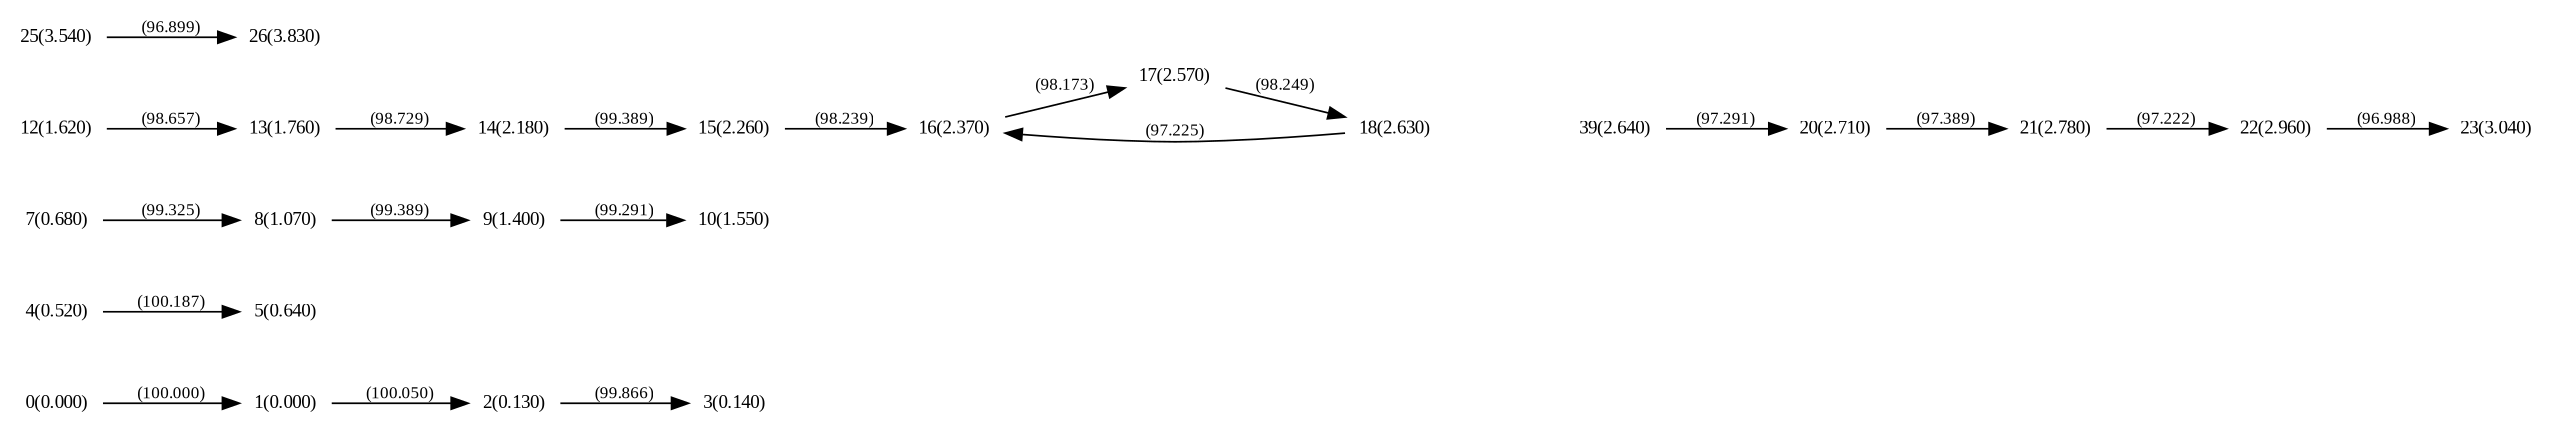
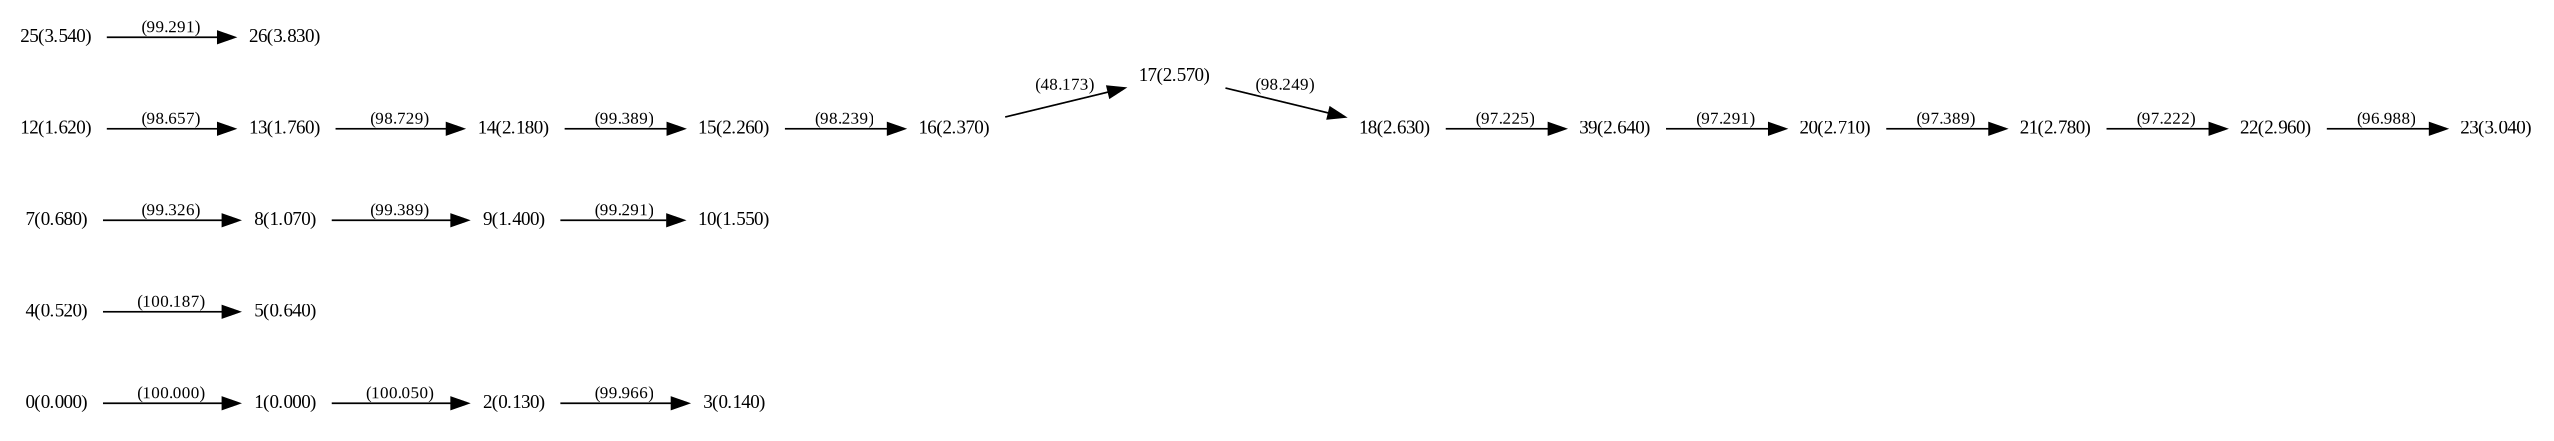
  digraph {
    fontname="Liberation Serif"
    rankdir=LR
    node [fontname="Liberation Serif" fontsize=11 shape=plaintext]
    edge [fontname="Liberation Serif" fontsize=10]
    n1 [label="0(0.000)"]
    n2 [label="1(0.000)"]
    n3 [label="2(0.130)"]
    n4 [label="3(0.140)"]
    n5 [label="4(0.520)"]
    n6 [label="5(0.640)"]
    n7 [label="7(0.680)"]
    n8 [label="8(1.070)"]
    n9 [label="9(1.400)"]
    n10 [label="10(1.550)"]
    n11 [label="12(1.620)"]
    n12 [label="13(1.760)"]
    n13 [label="14(2.180)"]
    n14 [label="15(2.260)"]
    n15 [label="16(2.370)"]
    n16 [label="17(2.570)"]
    n17 [label="18(2.630)"]
    n18 [label="39(2.640)"]
    n19 [label="20(2.710)"]
    n20 [label="21(2.780)"]
    n21 [label="22(2.960)"]
    n22 [label="23(3.040)"]
    n23 [label="25(3.540)"]
    n24 [label="26(3.830)"]
    n1 -> n2 [label="(100.000)"]
    n2 -> n3 [label="(100.050)"]
-   n3 -> n4 [label="(99.866)"]
+   n3 -> n4 [label="(99.966)"]
    n5 -> n6 [label="(100.187)"]
-   n7 -> n8 [label="(99.325)"]
+   n7 -> n8 [label="(99.326)"]
    n8 -> n9 [label="(99.389)"]
    n9 -> n10 [label="(99.291)"]
    n11 -> n12 [label="(98.657)"]
    n12 -> n13 [label="(98.729)"]
    n13 -> n14 [label="(99.389)"]
    n14 -> n15 [label="(98.239)"]
-   n15 -> n16 [label="(98.173)"]
+   n15 -> n16 [label="(48.173)"]
    n16 -> n17 [label="(98.249)"]
-   n17 -> n15 [label="(97.225)"]
+   n17 -> n18 [label="(97.225)"]
    n18 -> n19 [label="(97.291)"]
    n19 -> n20 [label="(97.389)"]
    n20 -> n21 [label="(97.222)"]
    n21 -> n22 [label="(96.988)"]
-   n23 -> n24 [label="(96.899)"]
+   n23 -> n24 [label="(99.291)"]
  }
